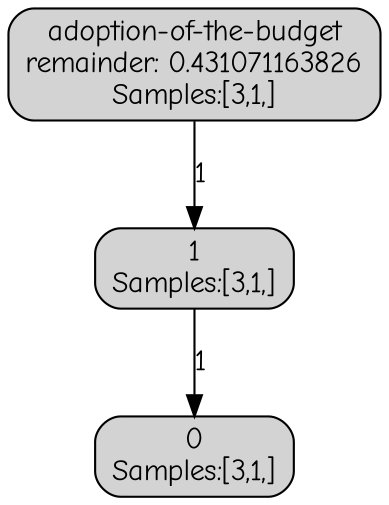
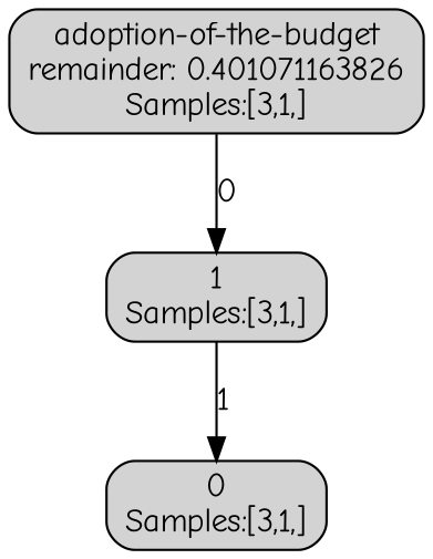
  digraph {
    fontname="Comic Neue"
    node [fontname="Comic Neue" shape=box style="rounded,filled"]
    edge [fontname="Comic Neue"]
-   n1 [label=<adoption-of-the-budget<br/>remainder: 0.431071163826<br/>Samples:[3,1,]>]
+   n1 [label=<adoption-of-the-budget<br/>remainder: 0.401071163826<br/>Samples:[3,1,]>]
    n2 [label=<1<br/>Samples:[3,1,]>]
    n3 [label=<0<br/>Samples:[3,1,]>]
-   n1 -> n2 [label=1]
+   n1 -> n2 [label=0]
    n2 -> n3 [label=1]
  }
